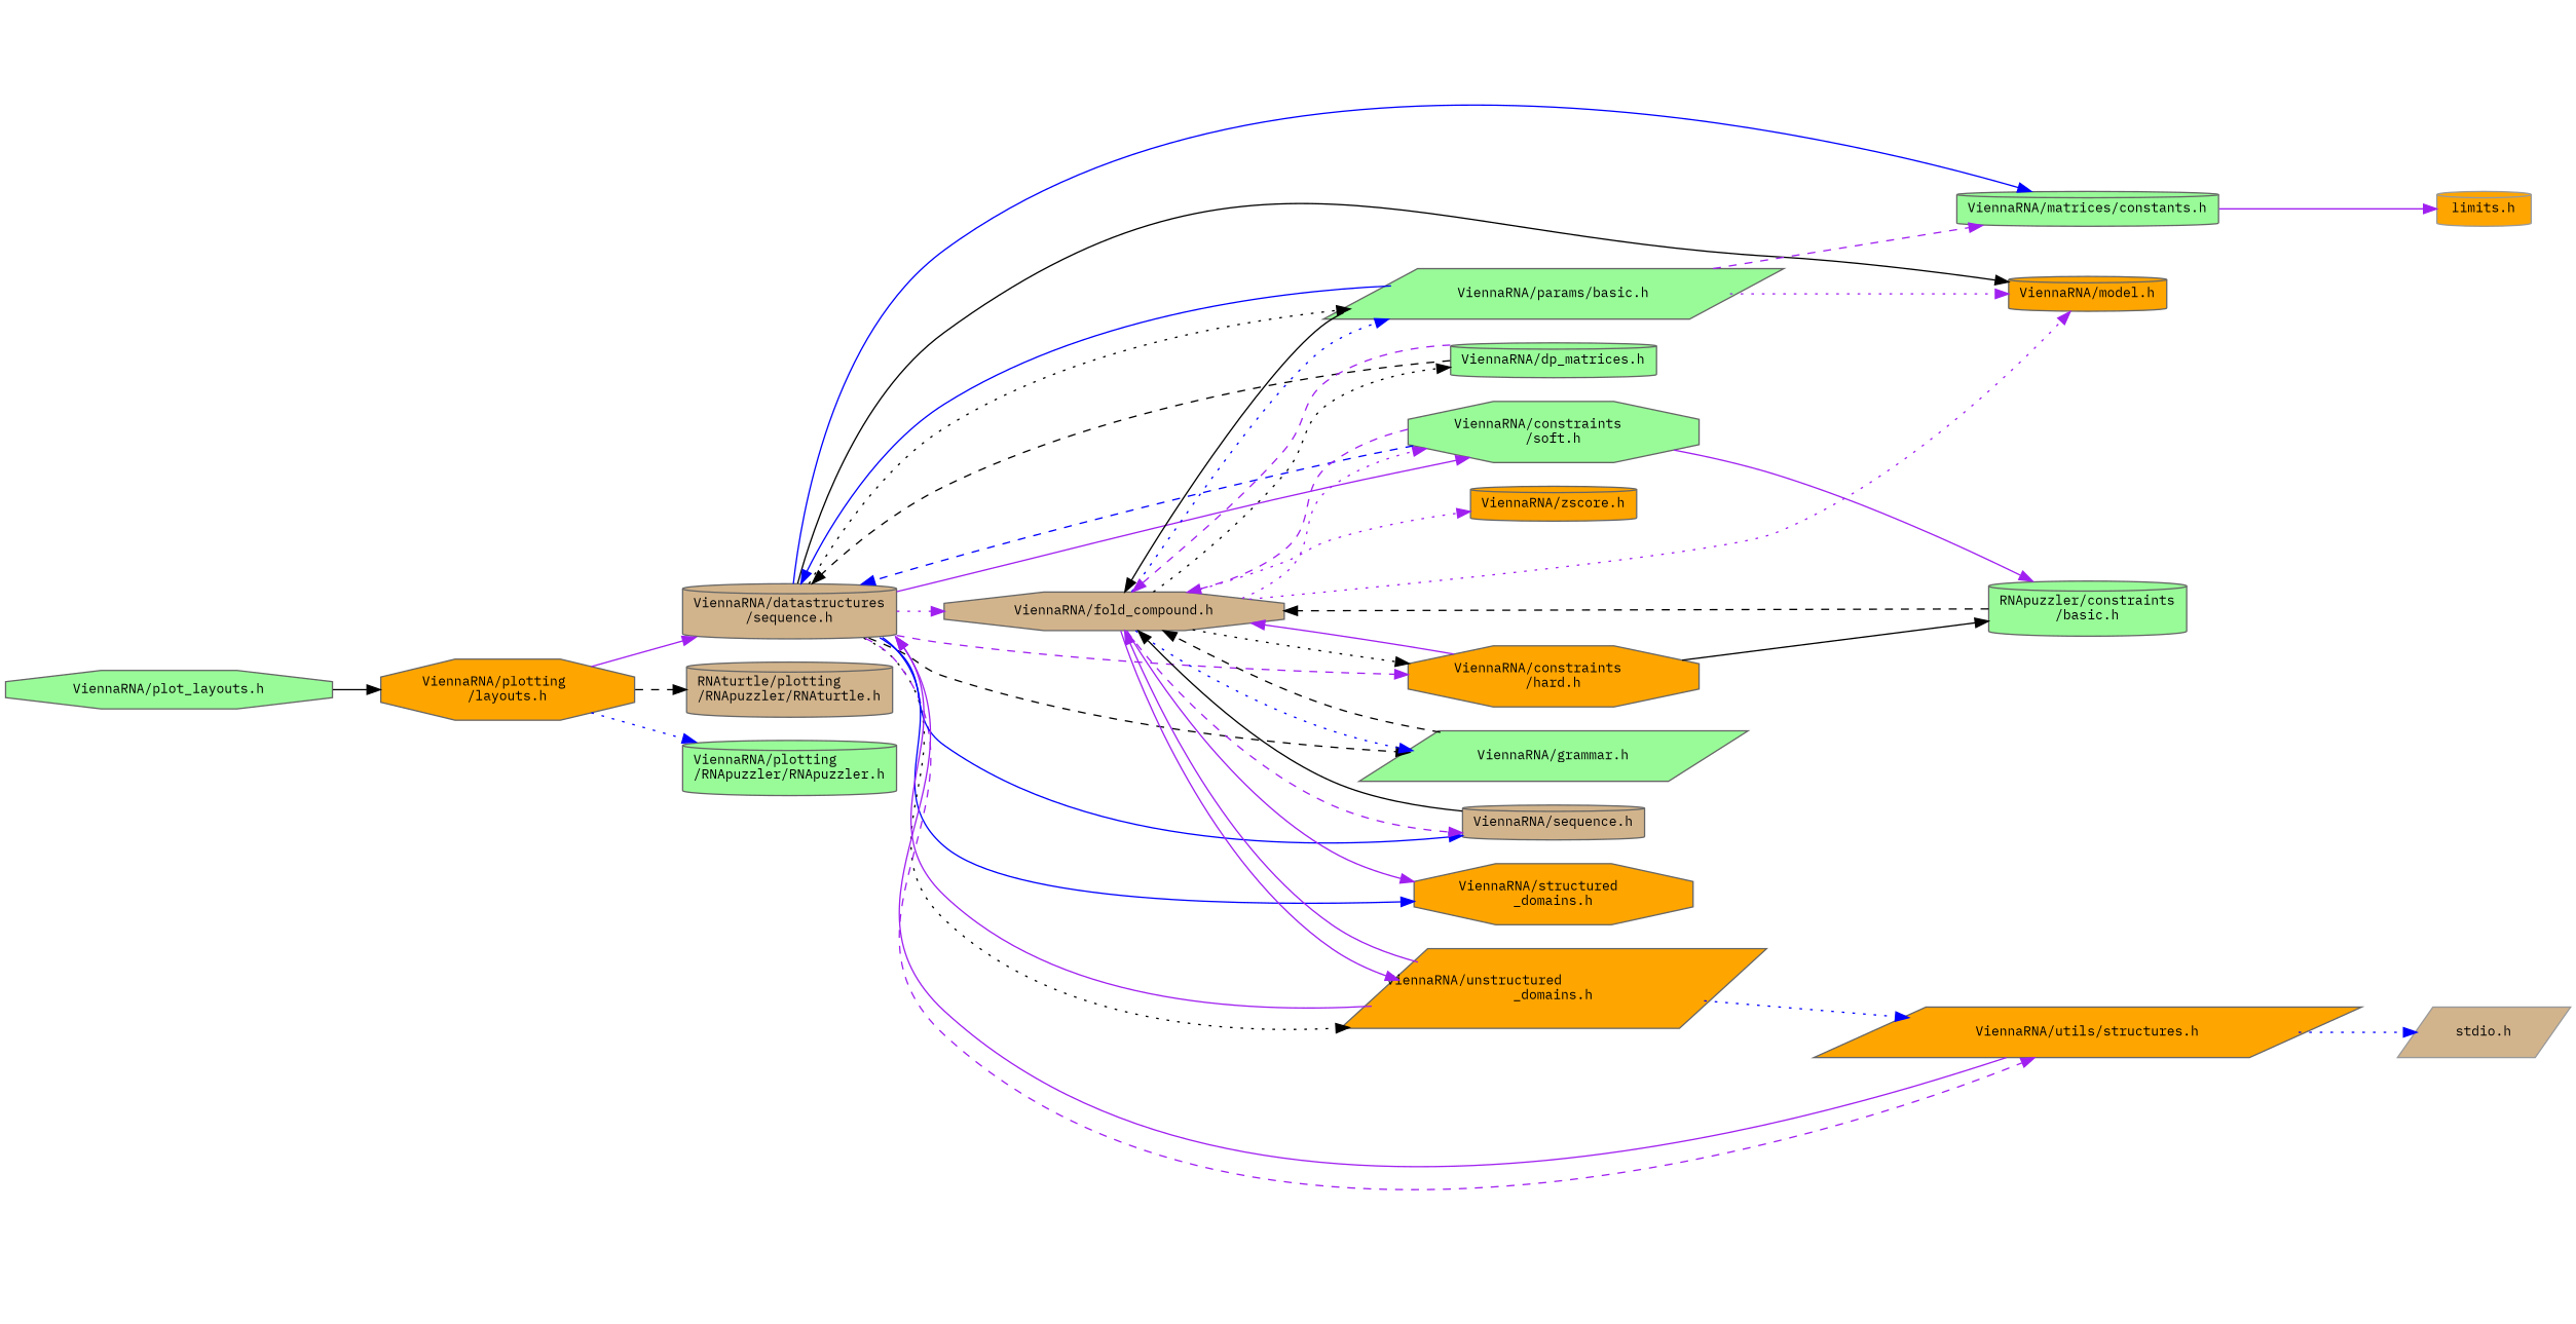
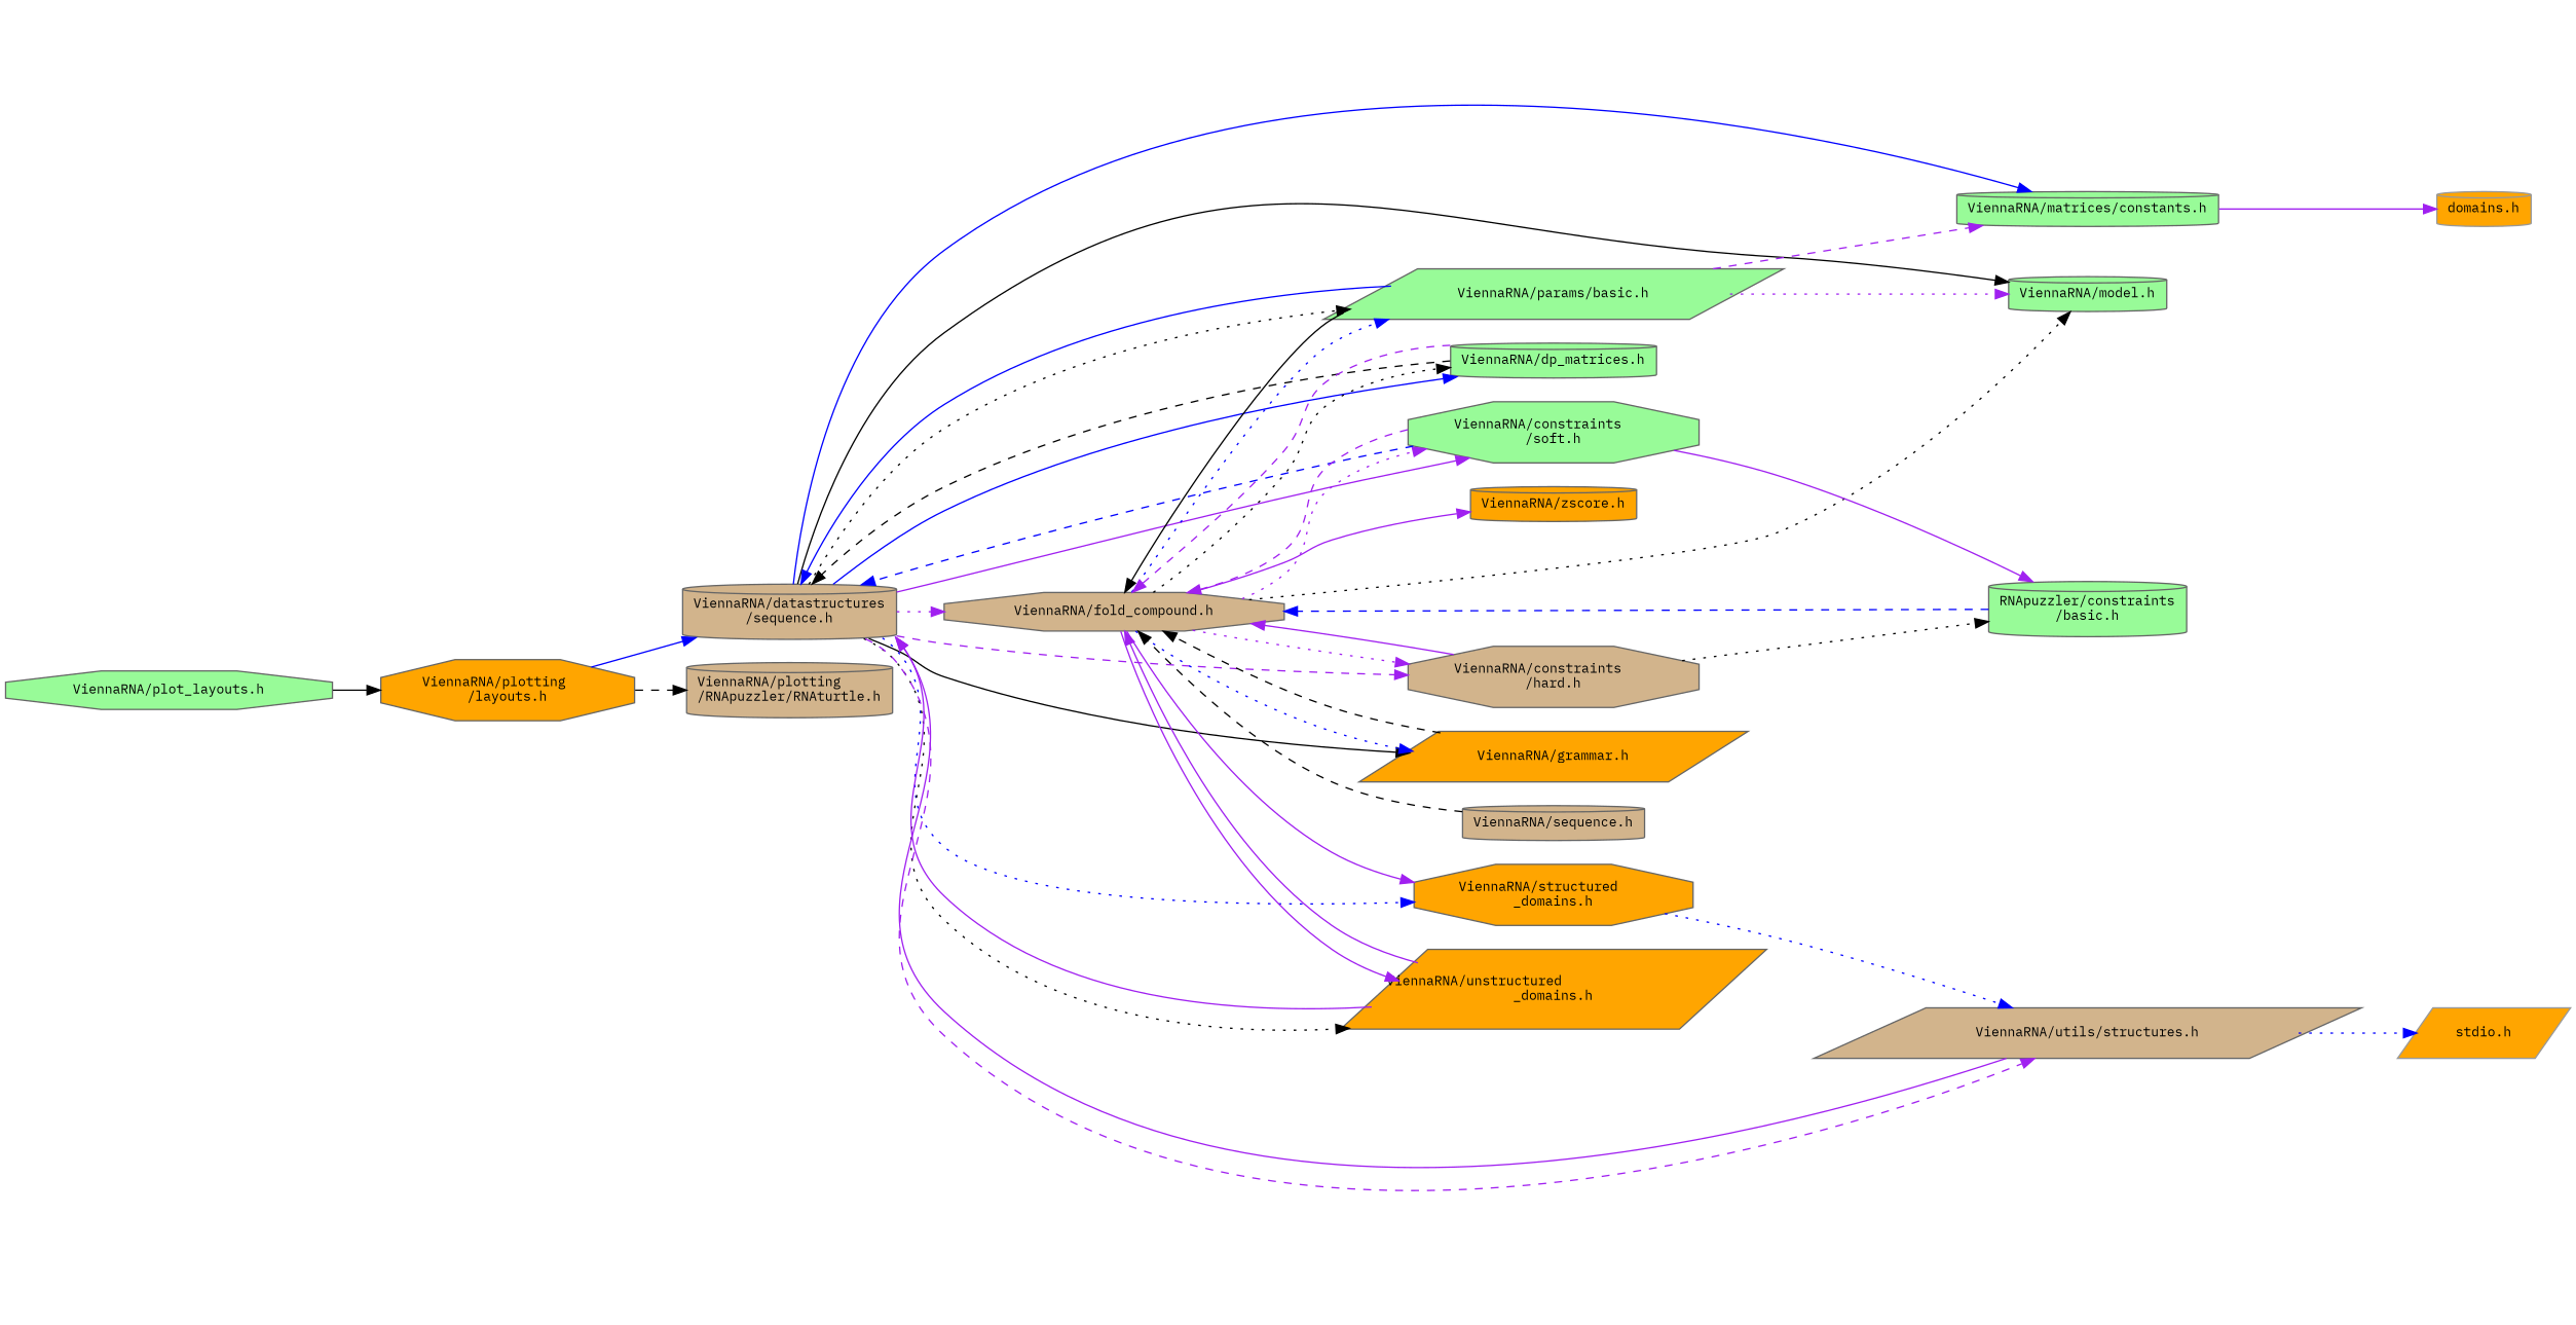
  digraph {
    fontname="IBM Plex Mono"
    rankdir=LR
    node [color=grey40 fillcolor=palegreen fontname="IBM Plex Mono" fontsize=10 shape=cylinder style=filled]
    edge [color=purple fontname="IBM Plex Mono" fontsize=10 labelfontname=Helvetica labelfontsize=10 style=solid]
    n1 [color=gray40 fontcolor=black height=0.2 label="ViennaRNA/plot_layouts.h" shape=octagon width=0.4]
    n2 [fillcolor=orange height=0.2 label="ViennaRNA/plotting\l/layouts.h" shape=octagon width=0.4]
    n3 [fillcolor=tan height=0.2 label="ViennaRNA/datastructures\l/sequence.h" width=0.4]
-   n4 [fillcolor=tan height=0.2 label="RNAturtle/plotting\l/RNApuzzler/RNAturtle.h" width=0.4]
-   n5 [height=0.2 label="ViennaRNA/plotting\l/RNApuzzler/RNApuzzler.h" width=0.4]
+   n4 [fillcolor=tan height=0.2 label="ViennaRNA/plotting\l/RNApuzzler/RNAturtle.h" width=0.4]
    n6 [height=0.2 label="ViennaRNA/matrices/constants.h" width=0.4]
    n7 [fillcolor=tan height=0.2 label="ViennaRNA/fold_compound.h" shape=octagon width=0.4]
-   n8 [fillcolor=orange height=0.2 label="ViennaRNA/model.h" width=0.4]
+   n8 [height=0.2 label="ViennaRNA/model.h" width=0.4]
    n9 [height=0.2 label="ViennaRNA/params/basic.h" shape=parallelogram width=0.4]
    n10 [height=0.2 label="ViennaRNA/dp_matrices.h" width=0.4]
-   n11 [fillcolor=orange height=0.2 label="ViennaRNA/constraints\l/hard.h" shape=octagon width=0.4]
+   n11 [fillcolor=tan height=0.2 label="ViennaRNA/constraints\l/hard.h" shape=octagon width=0.4]
    n12 [height=0.2 label="ViennaRNA/constraints\l/soft.h" shape=octagon width=0.4]
-   n13 [height=0.2 label="ViennaRNA/grammar.h" shape=parallelogram width=0.4]
+   n13 [fillcolor=orange height=0.2 label="ViennaRNA/grammar.h" shape=parallelogram width=0.4]
    n14 [fillcolor=orange height=0.2 label="ViennaRNA/structured\l_domains.h" shape=octagon width=0.4]
    n15 [fillcolor=orange height=0.2 label="ViennaRNA/unstructured\l_domains.h" shape=parallelogram width=0.4]
-   n16 [fillcolor=orange height=0.2 label="ViennaRNA/utils/structures.h" shape=parallelogram width=0.4]
-   n17 [color=grey60 fillcolor=orange height=0.2 label="limits.h" width=0.4]
+   n16 [fillcolor=tan height=0.2 label="ViennaRNA/utils/structures.h" shape=parallelogram width=0.4]
+   n17 [color=grey60 fillcolor=orange height=0.2 label="domains.h" width=0.4]
    n18 [fillcolor=tan height=0.2 label="ViennaRNA/sequence.h" width=0.4]
    n19 [fillcolor=orange height=0.2 label="ViennaRNA/zscore.h" width=0.4]
    n20 [height=0.2 label="RNApuzzler/constraints\l/basic.h" width=0.4]
-   n21 [color=grey60 fillcolor=tan height=0.2 label="stdio.h" shape=parallelogram width=0.4]
+   n21 [color=grey60 fillcolor=orange height=0.2 label="stdio.h" shape=parallelogram width=0.4]
    n1 -> n2 [color=black]
-   n2 -> n3
+   n2 -> n3 [color=blue]
    n2 -> n4 [color=black style=dashed]
-   n2 -> n5 [color=blue style=dotted]
    n3 -> n6 [color=blue]
    n3 -> n7 [style=dotted]
    n3 -> n8 [color=black]
    n3 -> n9 [color=black style=dotted]
-   n3 -> n18 [color=blue]
+   n3 -> n10 [color=blue]
    n3 -> n11 [style=dashed]
    n3 -> n12
-   n3 -> n13 [color=black style=dashed]
-   n3 -> n14 [color=blue]
+   n3 -> n13 [color=black]
+   n3 -> n14 [color=blue style=dotted]
    n3 -> n15 [color=black style=dotted]
    n3 -> n16 [style=dashed]
    n6 -> n17
-   n7 -> n8 [style=dotted]
+   n7 -> n8 [color=black style=dotted]
    n7 -> n9 [color=blue style=dotted]
    n7 -> n10 [color=black style=dotted]
-   n7 -> n11 [color=black style=dotted]
+   n7 -> n11 [style=dotted]
    n7 -> n12 [style=dotted]
    n7 -> n13 [color=blue style=dotted]
    n7 -> n14
    n7 -> n15
-   n7 -> n18 [style=dashed]
-   n7 -> n19 [style=dotted]
+   n7 -> n19
    n9 -> n3 [color=blue]
    n9 -> n6 [style=dashed]
    n9 -> n7 [color=black]
    n9 -> n8 [style=dotted]
    n10 -> n3 [color=black style=dashed]
    n10 -> n7 [style=dashed]
    n11 -> n7
-   n11 -> n20 [color=black]
+   n11 -> n20 [color=black style=dotted]
    n12 -> n3 [color=blue style=dashed]
    n12 -> n7 [style=dashed]
    n12 -> n20
    n13 -> n7 [color=black style=dashed]
    n15 -> n3
    n15 -> n7
-   n15 -> n16 [color=blue style=dotted]
+   n14 -> n16 [color=blue style=dotted]
    n16 -> n3
    n16 -> n21 [color=blue style=dotted]
-   n18 -> n7 [color=black]
-   n20 -> n7 [color=black style=dashed]
+   n18 -> n7 [color=black style=dashed]
+   n20 -> n7 [color=blue style=dashed]
  }
